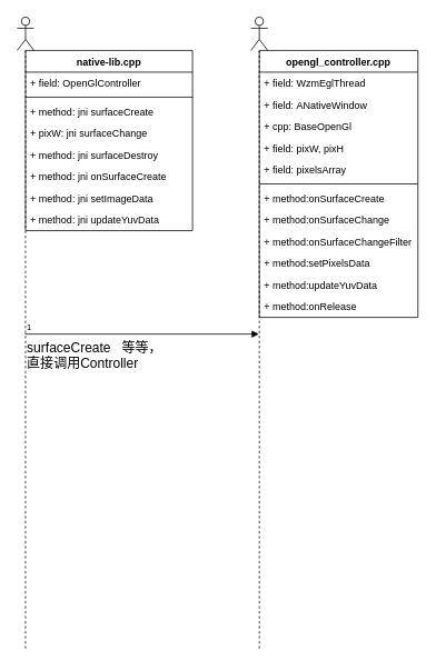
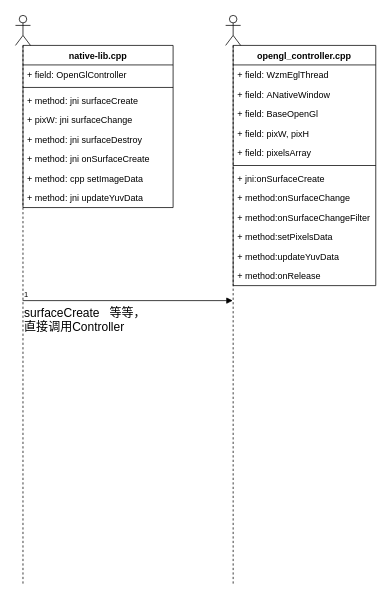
  <mxCell id="0" />
  <mxCell id="1" parent="0" />
  <mxCell id="2" value="native-lib.cpp" style="swimlane;fontStyle=1;align=center;verticalAlign=top;childLayout=stackLayout;horizontal=1;startSize=26;horizontalStack=0;resizeParent=1;resizeParentMax=0;resizeLast=0;collapsible=1;marginBottom=0;" vertex="1" parent="1"><mxGeometry x="30" y="60" width="200" height="216" as="geometry" /></mxCell>
  <mxCell id="3" value="+ field: OpenGlController" style="text;strokeColor=none;fillColor=none;align=left;verticalAlign=top;spacingLeft=4;spacingRight=4;overflow=hidden;rotatable=0;points=[[0,0.5],[1,0.5]];portConstraint=eastwest;" vertex="1" parent="2"><mxGeometry y="26" width="200" height="26" as="geometry" /></mxCell>
  <mxCell id="4" value="" style="line;strokeWidth=1;fillColor=none;align=left;verticalAlign=middle;spacingTop=-1;spacingLeft=3;spacingRight=3;rotatable=0;labelPosition=right;points=[];portConstraint=eastwest;" vertex="1" parent="2"><mxGeometry y="52" width="200" height="8" as="geometry" /></mxCell>
  <mxCell id="5" value="+ method: jni surfaceCreate" style="text;strokeColor=none;fillColor=none;align=left;verticalAlign=top;spacingLeft=4;spacingRight=4;overflow=hidden;rotatable=0;points=[[0,0.5],[1,0.5]];portConstraint=eastwest;" vertex="1" parent="2"><mxGeometry y="60" width="200" height="26" as="geometry" /></mxCell>
  <mxCell id="6" value="+ pixW: jni surfaceChange" style="text;strokeColor=none;fillColor=none;align=left;verticalAlign=top;spacingLeft=4;spacingRight=4;overflow=hidden;rotatable=0;points=[[0,0.5],[1,0.5]];portConstraint=eastwest;" vertex="1" parent="2"><mxGeometry y="86" width="200" height="26" as="geometry" /></mxCell>
  <mxCell id="7" value="+ method: jni surfaceDestroy" style="text;strokeColor=none;fillColor=none;align=left;verticalAlign=top;spacingLeft=4;spacingRight=4;overflow=hidden;rotatable=0;points=[[0,0.5],[1,0.5]];portConstraint=eastwest;" vertex="1" parent="2"><mxGeometry y="112" width="200" height="26" as="geometry" /></mxCell>
  <mxCell id="8" value="+ method: jni onSurfaceCreate" style="text;strokeColor=none;fillColor=none;align=left;verticalAlign=top;spacingLeft=4;spacingRight=4;overflow=hidden;rotatable=0;points=[[0,0.5],[1,0.5]];portConstraint=eastwest;" vertex="1" parent="2"><mxGeometry y="138" width="200" height="26" as="geometry" /></mxCell>
- <mxCell id="9" value="+ method: jni setImageData" style="text;strokeColor=none;fillColor=none;align=left;verticalAlign=top;spacingLeft=4;spacingRight=4;overflow=hidden;rotatable=0;points=[[0,0.5],[1,0.5]];portConstraint=eastwest;" vertex="1" parent="2"><mxGeometry y="164" width="200" height="26" as="geometry" /></mxCell>
+ <mxCell id="9" value="+ method: cpp setImageData" style="text;strokeColor=none;fillColor=none;align=left;verticalAlign=top;spacingLeft=4;spacingRight=4;overflow=hidden;rotatable=0;points=[[0,0.5],[1,0.5]];portConstraint=eastwest;" vertex="1" parent="2"><mxGeometry y="164" width="200" height="26" as="geometry" /></mxCell>
  <mxCell id="10" value="+ method: jni updateYuvData" style="text;strokeColor=none;fillColor=none;align=left;verticalAlign=top;spacingLeft=4;spacingRight=4;overflow=hidden;rotatable=0;points=[[0,0.5],[1,0.5]];portConstraint=eastwest;" vertex="1" parent="2"><mxGeometry y="190" width="200" height="26" as="geometry" /></mxCell>
  <mxCell id="11" value="" style="shape=umlLifeline;participant=umlActor;perimeter=lifelinePerimeter;whiteSpace=wrap;html=1;container=1;collapsible=0;recursiveResize=0;verticalAlign=top;spacingTop=36;labelBackgroundColor=#ffffff;outlineConnect=0;" vertex="1" parent="1"><mxGeometry x="20" y="20" width="20" height="760" as="geometry" /></mxCell>
  <mxCell id="12" value="opengl_controller.cpp" style="swimlane;fontStyle=1;align=center;verticalAlign=top;childLayout=stackLayout;horizontal=1;startSize=26;horizontalStack=0;resizeParent=1;resizeParentMax=0;resizeLast=0;collapsible=1;marginBottom=0;" vertex="1" parent="1"><mxGeometry x="310" y="60" width="190" height="320" as="geometry" /></mxCell>
  <mxCell id="13" value="+ field: WzmEglThread" style="text;strokeColor=none;fillColor=none;align=left;verticalAlign=top;spacingLeft=4;spacingRight=4;overflow=hidden;rotatable=0;points=[[0,0.5],[1,0.5]];portConstraint=eastwest;" vertex="1" parent="12"><mxGeometry y="26" width="190" height="26" as="geometry" /></mxCell>
  <mxCell id="14" value="+ field: ANativeWindow" style="text;strokeColor=none;fillColor=none;align=left;verticalAlign=top;spacingLeft=4;spacingRight=4;overflow=hidden;rotatable=0;points=[[0,0.5],[1,0.5]];portConstraint=eastwest;" vertex="1" parent="12"><mxGeometry y="52" width="190" height="26" as="geometry" /></mxCell>
- <mxCell id="15" value="+ cpp: BaseOpenGl" style="text;strokeColor=none;fillColor=none;align=left;verticalAlign=top;spacingLeft=4;spacingRight=4;overflow=hidden;rotatable=0;points=[[0,0.5],[1,0.5]];portConstraint=eastwest;" vertex="1" parent="12"><mxGeometry y="78" width="190" height="26" as="geometry" /></mxCell>
+ <mxCell id="15" value="+ field: BaseOpenGl" style="text;strokeColor=none;fillColor=none;align=left;verticalAlign=top;spacingLeft=4;spacingRight=4;overflow=hidden;rotatable=0;points=[[0,0.5],[1,0.5]];portConstraint=eastwest;" vertex="1" parent="12"><mxGeometry y="78" width="190" height="26" as="geometry" /></mxCell>
  <mxCell id="16" value="+ field: pixW, pixH" style="text;strokeColor=none;fillColor=none;align=left;verticalAlign=top;spacingLeft=4;spacingRight=4;overflow=hidden;rotatable=0;points=[[0,0.5],[1,0.5]];portConstraint=eastwest;" vertex="1" parent="12"><mxGeometry y="104" width="190" height="26" as="geometry" /></mxCell>
  <mxCell id="17" value="+ field: pixelsArray" style="text;strokeColor=none;fillColor=none;align=left;verticalAlign=top;spacingLeft=4;spacingRight=4;overflow=hidden;rotatable=0;points=[[0,0.5],[1,0.5]];portConstraint=eastwest;" vertex="1" parent="12"><mxGeometry y="130" width="190" height="26" as="geometry" /></mxCell>
  <mxCell id="18" value="" style="line;strokeWidth=1;fillColor=none;align=left;verticalAlign=middle;spacingTop=-1;spacingLeft=3;spacingRight=3;rotatable=0;labelPosition=right;points=[];portConstraint=eastwest;" vertex="1" parent="12"><mxGeometry y="156" width="190" height="8" as="geometry" /></mxCell>
- <mxCell id="19" value="+ method:onSurfaceCreate" style="text;strokeColor=none;fillColor=none;align=left;verticalAlign=top;spacingLeft=4;spacingRight=4;overflow=hidden;rotatable=0;points=[[0,0.5],[1,0.5]];portConstraint=eastwest;" vertex="1" parent="12"><mxGeometry y="164" width="190" height="26" as="geometry" /></mxCell>
+ <mxCell id="19" value="+ jni:onSurfaceCreate" style="text;strokeColor=none;fillColor=none;align=left;verticalAlign=top;spacingLeft=4;spacingRight=4;overflow=hidden;rotatable=0;points=[[0,0.5],[1,0.5]];portConstraint=eastwest;" vertex="1" parent="12"><mxGeometry y="164" width="190" height="26" as="geometry" /></mxCell>
  <mxCell id="20" value="+ method:onSurfaceChange" style="text;strokeColor=none;fillColor=none;align=left;verticalAlign=top;spacingLeft=4;spacingRight=4;overflow=hidden;rotatable=0;points=[[0,0.5],[1,0.5]];portConstraint=eastwest;" vertex="1" parent="12"><mxGeometry y="190" width="190" height="26" as="geometry" /></mxCell>
  <mxCell id="21" value="+ method:onSurfaceChangeFilter" style="text;strokeColor=none;fillColor=none;align=left;verticalAlign=top;spacingLeft=4;spacingRight=4;overflow=hidden;rotatable=0;points=[[0,0.5],[1,0.5]];portConstraint=eastwest;" vertex="1" parent="12"><mxGeometry y="216" width="190" height="26" as="geometry" /></mxCell>
  <mxCell id="22" value="+ method:setPixelsData" style="text;strokeColor=none;fillColor=none;align=left;verticalAlign=top;spacingLeft=4;spacingRight=4;overflow=hidden;rotatable=0;points=[[0,0.5],[1,0.5]];portConstraint=eastwest;" vertex="1" parent="12"><mxGeometry y="242" width="190" height="26" as="geometry" /></mxCell>
  <mxCell id="23" value="+ method:updateYuvData" style="text;strokeColor=none;fillColor=none;align=left;verticalAlign=top;spacingLeft=4;spacingRight=4;overflow=hidden;rotatable=0;points=[[0,0.5],[1,0.5]];portConstraint=eastwest;" vertex="1" parent="12"><mxGeometry y="268" width="190" height="26" as="geometry" /></mxCell>
  <mxCell id="24" value="+ method:onRelease" style="text;strokeColor=none;fillColor=none;align=left;verticalAlign=top;spacingLeft=4;spacingRight=4;overflow=hidden;rotatable=0;points=[[0,0.5],[1,0.5]];portConstraint=eastwest;" vertex="1" parent="12"><mxGeometry y="294" width="190" height="26" as="geometry" /></mxCell>
  <mxCell id="25" value="" style="shape=umlLifeline;participant=umlActor;perimeter=lifelinePerimeter;whiteSpace=wrap;html=1;container=1;collapsible=0;recursiveResize=0;verticalAlign=top;spacingTop=36;labelBackgroundColor=#ffffff;outlineConnect=0;size=40;" vertex="1" parent="1"><mxGeometry x="300" y="20" width="20" height="760" as="geometry" /></mxCell>
  <mxCell id="26" value="&lt;font style=&quot;font-size: 16px&quot;&gt;surfaceCreate&amp;nbsp; &amp;nbsp;等等，&lt;br&gt;直接调用Controller&amp;nbsp;&lt;/font&gt;" style="endArrow=block;endFill=1;html=1;edgeStyle=orthogonalEdgeStyle;align=left;verticalAlign=top;" edge="1" parent="1" source="11" target="25"><mxGeometry x="-1" relative="1" as="geometry"><mxPoint x="31" y="440" as="sourcePoint" /><mxPoint x="191" y="440" as="targetPoint" /></mxGeometry></mxCell>
  <mxCell id="27" value="1" style="resizable=0;html=1;align=left;verticalAlign=bottom;labelBackgroundColor=#ffffff;fontSize=10;" connectable="0" vertex="1" parent="26"><mxGeometry x="-1" relative="1" as="geometry" /></mxCell>
